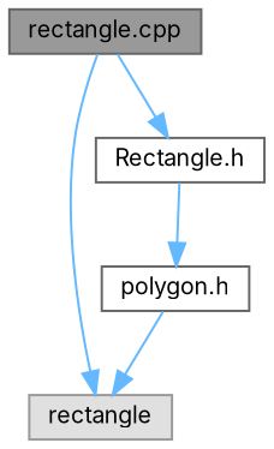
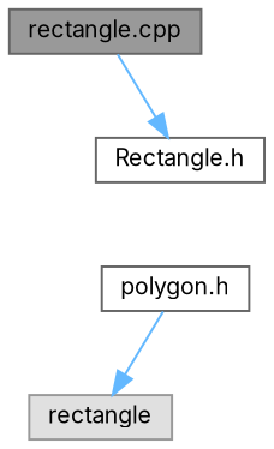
  digraph {
    fontname=Inter
    node [color=grey40 fillcolor=white fontname=Inter fontsize=10 shape=box style=filled]
    edge [color=steelblue1 fontname=Inter fontsize=10 labelfontname=Helvetica labelfontsize=10 style=solid]
    n1 [color=gray40 fillcolor=grey60 fontcolor=black height=0.2 label="rectangle.cpp" width=0.4]
    n2 [color=grey60 fillcolor="#E0E0E0" height=0.2 label=rectangle width=0.4]
    n3 [height=0.2 label="Rectangle.h" width=0.4]
    n4 [height=0.2 label="polygon.h" width=0.4]
-   n1 -> n2
    n1 -> n3
-   n3 -> n4
    n4 -> n2
  }
